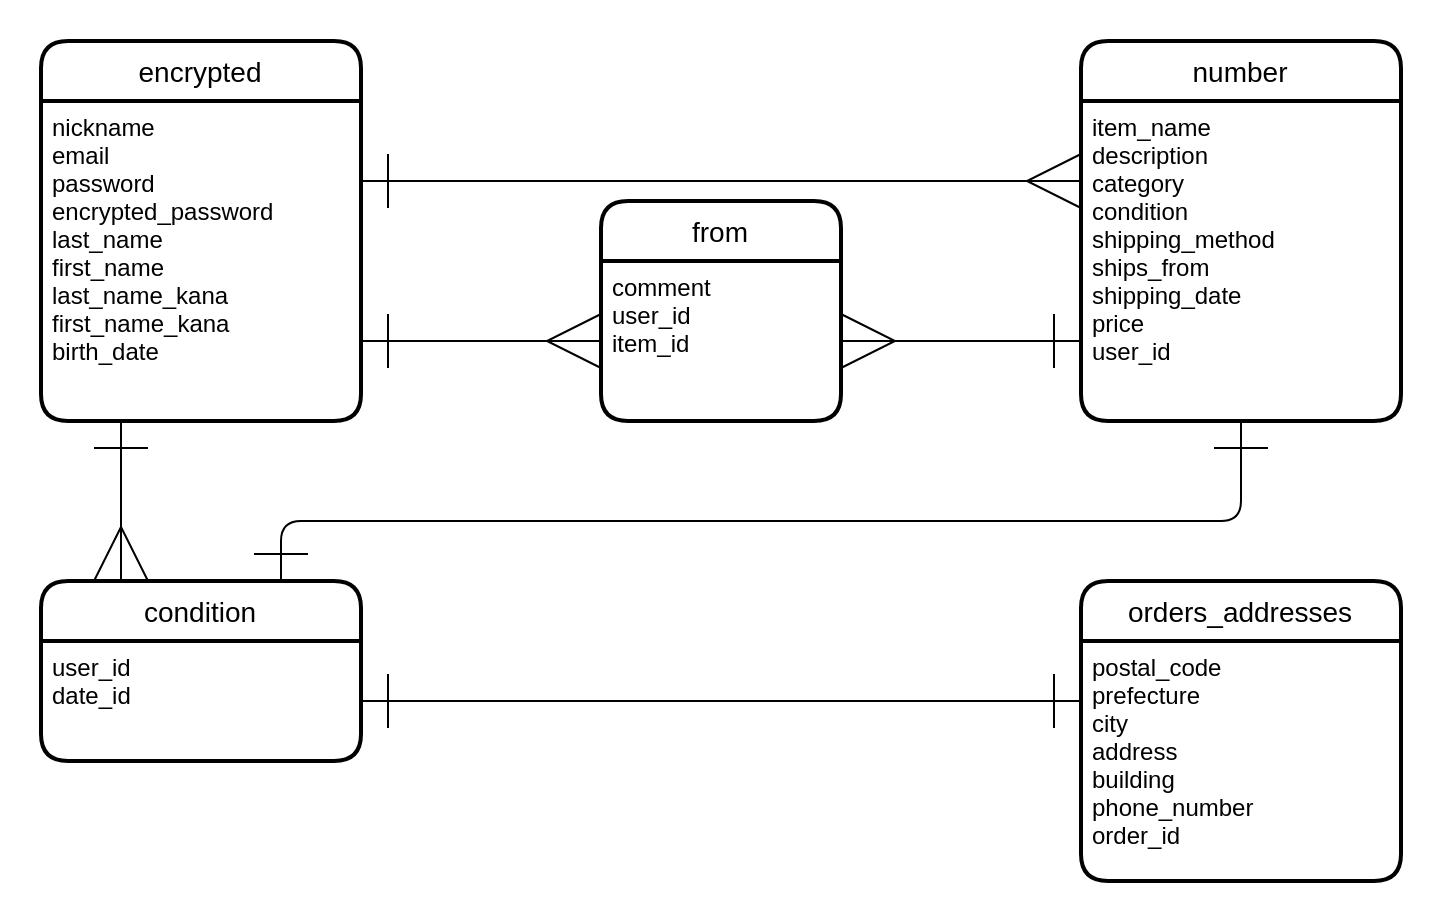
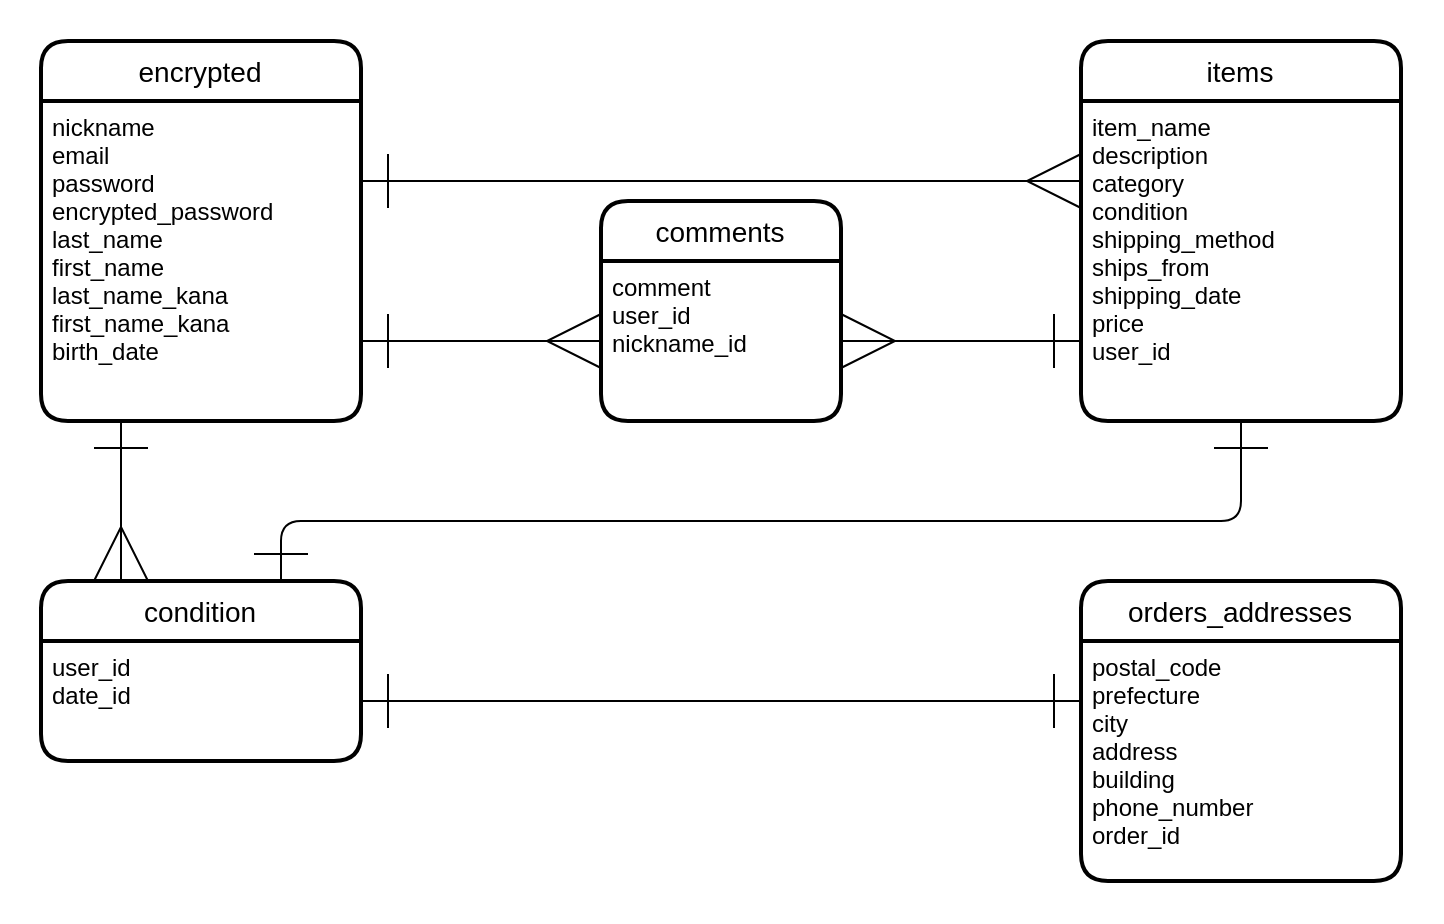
  <mxCell id="0" />
  <mxCell id="1" parent="0" />
  <mxCell id="2" value="condition" style="swimlane;childLayout=stackLayout;horizontal=1;startSize=30;horizontalStack=0;rounded=1;fontSize=14;fontStyle=0;strokeWidth=2;resizeParent=0;resizeLast=1;shadow=0;dashed=0;align=center;" vertex="1" parent="1"><mxGeometry x="20" y="290" width="160" height="90" as="geometry" /></mxCell>
  <mxCell id="3" value="user_id&#10;date_id" style="align=left;strokeColor=none;fillColor=none;spacingLeft=4;fontSize=12;verticalAlign=top;resizable=0;rotatable=0;part=1;" vertex="1" parent="2"><mxGeometry y="30" width="160" height="60" as="geometry" /></mxCell>
  <mxCell id="4" value="orders_addresses" style="swimlane;childLayout=stackLayout;horizontal=1;startSize=30;horizontalStack=0;rounded=1;fontSize=14;fontStyle=0;strokeWidth=2;resizeParent=0;resizeLast=1;shadow=0;dashed=0;align=center;swimlaneFillColor=default;" vertex="1" parent="1"><mxGeometry x="540" y="290" width="160" height="150" as="geometry" /></mxCell>
  <mxCell id="5" value="postal_code&#10;prefecture&#10;city&#10;address&#10;building&#10;phone_number&#10;order_id&#10;" style="align=left;strokeColor=none;fillColor=none;spacingLeft=4;fontSize=12;verticalAlign=top;resizable=0;rotatable=0;part=1;" vertex="1" parent="4"><mxGeometry y="30" width="160" height="120" as="geometry" /></mxCell>
- <mxCell id="6" value="from" style="swimlane;childLayout=stackLayout;horizontal=1;startSize=30;horizontalStack=0;rounded=1;fontSize=14;fontStyle=0;strokeWidth=2;resizeParent=0;resizeLast=1;shadow=0;dashed=0;align=center;" vertex="1" parent="1"><mxGeometry x="300" y="100" width="120" height="110" as="geometry" /></mxCell>
- <mxCell id="7" value="comment&#10;user_id&#10;item_id&#10;" style="align=left;strokeColor=none;fillColor=none;spacingLeft=4;fontSize=12;verticalAlign=top;resizable=0;rotatable=0;part=1;" vertex="1" parent="6"><mxGeometry y="30" width="120" height="80" as="geometry" /></mxCell>
- <mxCell id="8" value="number" style="swimlane;childLayout=stackLayout;horizontal=1;startSize=30;horizontalStack=0;rounded=1;fontSize=14;fontStyle=0;strokeWidth=2;resizeParent=0;resizeLast=1;shadow=0;dashed=0;align=center;" vertex="1" parent="1"><mxGeometry x="540" y="20" width="160" height="190" as="geometry" /></mxCell>
+ <mxCell id="6" value="comments" style="swimlane;childLayout=stackLayout;horizontal=1;startSize=30;horizontalStack=0;rounded=1;fontSize=14;fontStyle=0;strokeWidth=2;resizeParent=0;resizeLast=1;shadow=0;dashed=0;align=center;" vertex="1" parent="1"><mxGeometry x="300" y="100" width="120" height="110" as="geometry" /></mxCell>
+ <mxCell id="7" value="comment&#10;user_id&#10;nickname_id&#10;" style="align=left;strokeColor=none;fillColor=none;spacingLeft=4;fontSize=12;verticalAlign=top;resizable=0;rotatable=0;part=1;" vertex="1" parent="6"><mxGeometry y="30" width="120" height="80" as="geometry" /></mxCell>
+ <mxCell id="8" value="items" style="swimlane;childLayout=stackLayout;horizontal=1;startSize=30;horizontalStack=0;rounded=1;fontSize=14;fontStyle=0;strokeWidth=2;resizeParent=0;resizeLast=1;shadow=0;dashed=0;align=center;" vertex="1" parent="1"><mxGeometry x="540" y="20" width="160" height="190" as="geometry" /></mxCell>
  <mxCell id="9" value="item_name&#10;description&#10;category&#10;condition&#10;shipping_method&#10;ships_from&#10;shipping_date&#10;price&#10;user_id&#10;" style="align=left;strokeColor=none;fillColor=none;spacingLeft=4;fontSize=12;verticalAlign=top;resizable=0;rotatable=0;part=1;" vertex="1" parent="8"><mxGeometry y="30" width="160" height="160" as="geometry" /></mxCell>
  <mxCell id="10" value="encrypted" style="swimlane;childLayout=stackLayout;horizontal=1;startSize=30;horizontalStack=0;rounded=1;fontSize=14;fontStyle=0;strokeWidth=2;resizeParent=0;resizeLast=1;shadow=0;dashed=0;align=center;" vertex="1" parent="1"><mxGeometry x="20" y="20" width="160" height="190" as="geometry" /></mxCell>
  <mxCell id="11" value="nickname&#10;email&#10;password&#10;encrypted_password&#10;last_name&#10;first_name&#10;last_name_kana&#10;first_name_kana&#10;birth_date" style="align=left;strokeColor=none;fillColor=none;spacingLeft=4;fontSize=12;verticalAlign=top;resizable=0;rotatable=0;part=1;" vertex="1" parent="10"><mxGeometry y="30" width="160" height="160" as="geometry" /></mxCell>
  <mxCell id="12" style="edgeStyle=none;html=1;exitX=0.75;exitY=0;exitDx=0;exitDy=0;entryX=0.5;entryY=1;entryDx=0;entryDy=0;startArrow=ERone;startFill=0;endArrow=ERone;endFill=0;startSize=25;endSize=25;" edge="1" parent="1" source="2" target="9"><mxGeometry relative="1" as="geometry"><Array as="points"><mxPoint x="140" y="260" /><mxPoint x="620" y="260" /></Array></mxGeometry></mxCell>
  <mxCell id="13" style="edgeStyle=none;html=1;exitX=0.25;exitY=1;exitDx=0;exitDy=0;entryX=0.25;entryY=0;entryDx=0;entryDy=0;startArrow=ERone;startFill=0;endArrow=ERmany;endFill=0;startSize=25;endSize=25;" edge="1" parent="1" source="11" target="2"><mxGeometry relative="1" as="geometry" /></mxCell>
  <mxCell id="14" style="edgeStyle=none;html=1;exitX=1;exitY=0.25;exitDx=0;exitDy=0;startArrow=ERone;startFill=0;endArrow=ERmany;endFill=0;startSize=25;endSize=25;entryX=0;entryY=0.25;entryDx=0;entryDy=0;" edge="1" parent="1" source="11" target="9"><mxGeometry relative="1" as="geometry"><mxPoint x="460" y="50" as="targetPoint" /></mxGeometry></mxCell>
  <mxCell id="15" style="edgeStyle=none;html=1;exitX=1;exitY=0.5;exitDx=0;exitDy=0;entryX=0;entryY=0.25;entryDx=0;entryDy=0;startArrow=ERone;startFill=0;endArrow=ERone;endFill=0;startSize=25;endSize=25;" edge="1" parent="1" source="3" target="5"><mxGeometry relative="1" as="geometry" /></mxCell>
  <mxCell id="16" style="edgeStyle=none;html=1;exitX=1;exitY=0.75;exitDx=0;exitDy=0;startArrow=ERone;startFill=0;endArrow=ERmany;endFill=0;startSize=25;endSize=25;entryX=0;entryY=0.5;entryDx=0;entryDy=0;" edge="1" parent="1" source="11" target="7"><mxGeometry relative="1" as="geometry"><mxPoint x="260" y="200" as="targetPoint" /></mxGeometry></mxCell>
  <mxCell id="17" style="edgeStyle=none;html=1;exitX=0;exitY=0.75;exitDx=0;exitDy=0;entryX=1;entryY=0.5;entryDx=0;entryDy=0;startArrow=ERone;startFill=0;endArrow=ERmany;endFill=0;startSize=25;endSize=25;" edge="1" parent="1" source="9" target="7"><mxGeometry relative="1" as="geometry" /></mxCell>
